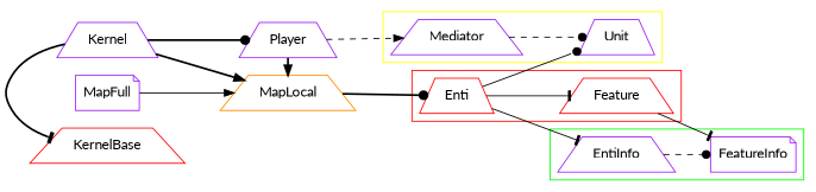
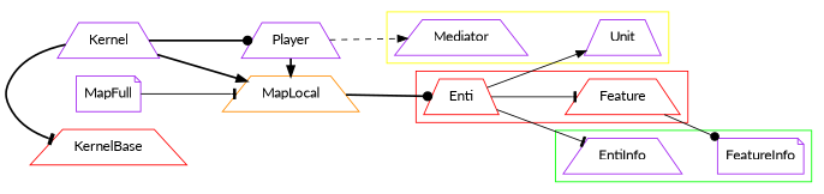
  digraph {
    fontname=Lato
    rankdir=LR
    node [color=purple fontname=Lato shape=trapezium]
    edge [arrowhead=tee fontname=Lato style=solid]
    MapFull [shape=note]
    Kernel
    KernelBase [color=red]
    MapLocal [color=darkorange]
    Player
    Mediator
    Unit
    Enti [color=red]
    Feature [color=red]
    EntiInfo
    FeatureInfo [shape=note]
    subgraph sub_1 {
      rank=same
      MapFull
      Kernel
      KernelBase
    }
    subgraph sub_2 {
      rank=same
      MapLocal
      Player
    }
    subgraph cluster_3 {
      color=blue
    }
    subgraph cluster_4 {
      color=yellow
      Mediator
      Unit
    }
    subgraph cluster_5 {
      color=red
      Enti
      Feature
    }
    subgraph cluster_6 {
      color=green
      EntiInfo
      FeatureInfo
    }
-   MapFull -> MapLocal [arrowhead=normal arrowtail=tee]
+   MapFull -> MapLocal [arrowtail=tee]
    Kernel -> KernelBase [style=bold]
    Kernel -> MapLocal [style=bold arrowhead=""]
    Kernel -> Player [arrowhead=dot style=bold]
    MapLocal -> Enti [arrowhead=dot style=bold]
    Player -> MapLocal [style=bold arrowhead=""]
    Player -> Mediator [style=dashed arrowhead=""]
-   Mediator -> Unit [arrowhead=dot style=dashed]
-   Enti -> Unit [arrowhead=dot]
+   Enti -> Unit [arrowhead=""]
    Enti -> Feature
    Enti -> EntiInfo
-   Feature -> FeatureInfo
-   EntiInfo -> FeatureInfo [arrowhead=dot style=dashed]
+   Feature -> FeatureInfo [arrowhead=dot]
  }
